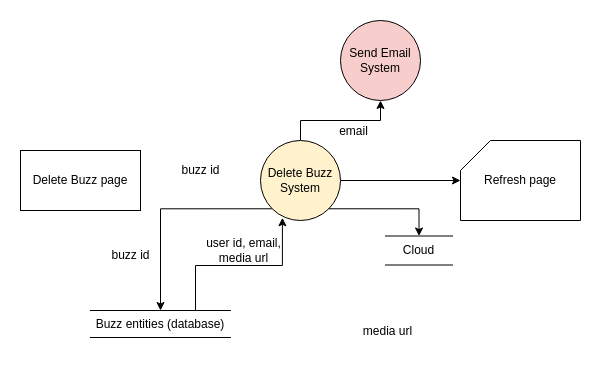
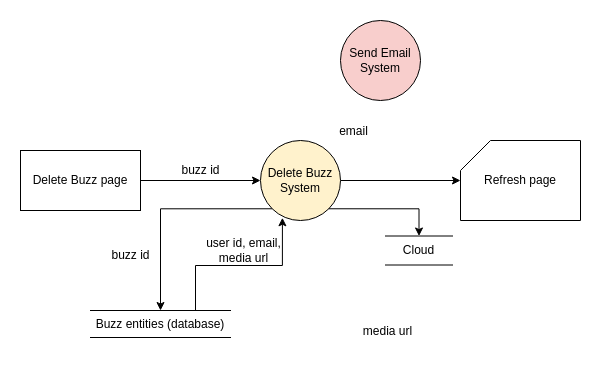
  <mxCell id="0" />
  <mxCell id="1" parent="0" />
+ <mxCell id="2" style="edgeStyle=orthogonalEdgeStyle;rounded=0;orthogonalLoop=1;jettySize=auto;html=1;exitX=1;exitY=0.5;exitDx=0;exitDy=0;entryX=0;entryY=0.5;entryDx=0;entryDy=0;startArrow=none;" parent="1" source="12" target="7" edge="1"><mxGeometry relative="1" as="geometry" /></mxCell>
  <mxCell id="3" value="Refresh page" style="shape=card;whiteSpace=wrap;html=1;" parent="1" vertex="1"><mxGeometry x="460" y="140" width="120" height="80" as="geometry" /></mxCell>
  <mxCell id="4" style="edgeStyle=orthogonalEdgeStyle;rounded=0;orthogonalLoop=1;jettySize=auto;html=1;exitX=1;exitY=0.5;exitDx=0;exitDy=0;" parent="1" source="7" target="3" edge="1"><mxGeometry relative="1" as="geometry" /></mxCell>
  <mxCell id="5" style="edgeStyle=orthogonalEdgeStyle;rounded=0;orthogonalLoop=1;jettySize=auto;html=1;exitX=0;exitY=1;exitDx=0;exitDy=0;entryX=0.5;entryY=0;entryDx=0;entryDy=0;" parent="1" source="7" target="10" edge="1"><mxGeometry relative="1" as="geometry" /></mxCell>
- <mxCell id="6" style="edgeStyle=orthogonalEdgeStyle;rounded=0;orthogonalLoop=1;jettySize=auto;html=1;exitX=0.5;exitY=0;exitDx=0;exitDy=0;entryX=0.5;entryY=1;entryDx=0;entryDy=0;" parent="1" source="7" target="17" edge="1"><mxGeometry relative="1" as="geometry" /></mxCell>
  <mxCell id="7" value="Delete Buzz&lt;br&gt;System" style="ellipse;whiteSpace=wrap;html=1;aspect=fixed;fillColor=#fff2cc;" parent="1" vertex="1"><mxGeometry x="260" y="140" width="80" height="80" as="geometry" /></mxCell>
  <mxCell id="8" value="buzz id" style="text;html=1;align=center;verticalAlign=middle;resizable=0;points=[];autosize=1;strokeColor=none;fillColor=none;" parent="1" vertex="1"><mxGeometry x="172" y="157" width="56" height="26" as="geometry" /></mxCell>
  <mxCell id="9" style="edgeStyle=orthogonalEdgeStyle;rounded=0;orthogonalLoop=1;jettySize=auto;html=1;exitX=0.75;exitY=0;exitDx=0;exitDy=0;entryX=0.274;entryY=0.966;entryDx=0;entryDy=0;entryPerimeter=0;" parent="1" source="10" target="7" edge="1"><mxGeometry relative="1" as="geometry" /></mxCell>
  <mxCell id="10" value="Buzz entities&amp;nbsp;(database)" style="shape=partialRectangle;whiteSpace=wrap;html=1;left=0;right=0;fillColor=none;rounded=0;strokeColor=default;fontFamily=Helvetica;fontSize=12;fontColor=default;" parent="1" vertex="1"><mxGeometry x="90" y="310" width="140" height="27" as="geometry" /></mxCell>
  <mxCell id="11" value="buzz id" style="text;html=1;align=center;verticalAlign=middle;resizable=0;points=[];autosize=1;strokeColor=none;fillColor=none;" parent="1" vertex="1"><mxGeometry x="102" y="242" width="56" height="26" as="geometry" /></mxCell>
  <mxCell id="12" value="Delete Buzz page" style="rounded=0;whiteSpace=wrap;html=1;" parent="1" vertex="1"><mxGeometry x="20" y="150" width="120" height="60" as="geometry" /></mxCell>
  <mxCell id="13" value="user id, email,&lt;br&gt;media url" style="text;html=1;align=center;verticalAlign=middle;resizable=0;points=[];autosize=1;strokeColor=none;fillColor=none;" parent="1" vertex="1"><mxGeometry x="196" y="230" width="93" height="40" as="geometry" /></mxCell>
  <mxCell id="14" style="edgeStyle=orthogonalEdgeStyle;rounded=0;orthogonalLoop=1;jettySize=auto;html=1;exitX=1;exitY=1;exitDx=0;exitDy=0;entryX=0.5;entryY=0;entryDx=0;entryDy=0;" parent="1" source="7" target="15" edge="1"><mxGeometry relative="1" as="geometry"><mxPoint x="529" y="208" as="sourcePoint" /></mxGeometry></mxCell>
  <mxCell id="15" value="Cloud" style="shape=partialRectangle;whiteSpace=wrap;html=1;left=0;right=0;fillColor=none;rounded=0;strokeColor=default;fontFamily=Helvetica;fontSize=12;fontColor=default;" parent="1" vertex="1"><mxGeometry x="385" y="235.5" width="67" height="29" as="geometry" /></mxCell>
  <mxCell id="16" value="media url" style="text;html=1;align=center;verticalAlign=middle;resizable=0;points=[];autosize=1;strokeColor=none;fillColor=none;" parent="1" vertex="1"><mxGeometry x="353" y="318" width="67" height="26" as="geometry" /></mxCell>
  <mxCell id="17" value="Send Email System" style="ellipse;whiteSpace=wrap;html=1;aspect=fixed;fillColor=#f8cecc;" parent="1" vertex="1"><mxGeometry x="340" y="20" width="80" height="80" as="geometry" /></mxCell>
  <mxCell id="18" value="email" style="text;html=1;align=center;verticalAlign=middle;resizable=0;points=[];autosize=1;strokeColor=none;fillColor=none;" parent="1" vertex="1"><mxGeometry x="329" y="118" width="47" height="26" as="geometry" /></mxCell>
